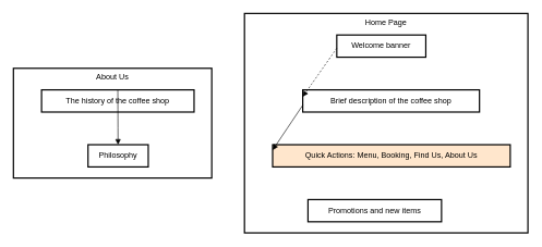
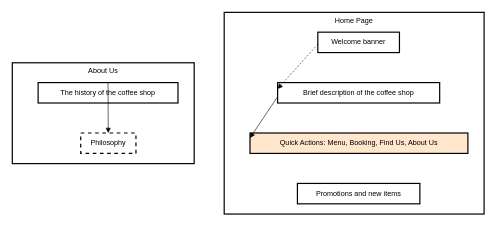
  <mxCell id="0" />
  <mxCell id="1" parent="0" />
  <mxCell id="2" value="About Us" style="whiteSpace=wrap;strokeWidth=2;verticalAlign=top;" vertex="1" parent="1"><mxGeometry y="104" width="303" height="168" as="geometry" x="20" /></mxCell>
- <mxCell id="3" value="Philosophy" style="whiteSpace=wrap;strokeWidth=2;" vertex="1" parent="2"><mxGeometry x="114" y="117" width="92" height="34" as="geometry" /></mxCell>
+ <mxCell id="3" value="Philosophy" style="whiteSpace=wrap;strokeWidth=2;dashed=1;" vertex="1" parent="2"><mxGeometry x="114" y="117" width="92" height="34" as="geometry" /></mxCell>
  <mxCell id="4" value="The history of the coffee shop" style="whiteSpace=wrap;strokeWidth=2;" vertex="1" parent="2"><mxGeometry x="43" y="33" width="233" height="34" as="geometry" /></mxCell>
  <mxCell id="5" value="" style="curved=1;startArrow=none;endArrow=block;exitX=0.5;exitY=-1.47;entryX=0.49;entryY=-2.47;" edge="1" parent="2" source="4" target="3"><mxGeometry relative="1" as="geometry"><Array as="points" /></mxGeometry></mxCell>
  <mxCell id="6" value="Home Page" style="whiteSpace=wrap;strokeWidth=2;verticalAlign=top;" vertex="1" parent="1"><mxGeometry x="373" width="433" height="336" as="geometry" y="20" /></mxCell>
  <mxCell id="7" value="Brief description of the coffee shop" style="whiteSpace=wrap;strokeWidth=2;" vertex="1" parent="6"><mxGeometry x="89" y="117" width="270" height="34" as="geometry" /></mxCell>
- <mxCell id="8" value="Welcome banner" style="whiteSpace=wrap;strokeWidth=2;" vertex="1" parent="6"><mxGeometry x="141" y="33" width="136" height="34" as="geometry" /></mxCell>
+ <mxCell id="8" value="Welcome banner" style="whiteSpace=wrap;strokeWidth=2;" vertex="1" parent="6"><mxGeometry x="156" y="33" width="136" height="34" as="geometry" /></mxCell>
  <mxCell id="9" value="Quick Actions: Menu, Booking, Find Us, About Us" style="whiteSpace=wrap;strokeWidth=2;fillColor=#ffe6cc;" vertex="1" parent="6"><mxGeometry x="43" y="201" width="363" height="34" as="geometry" /></mxCell>
- <mxCell id="10" value="Promotions and new items" style="whiteSpace=wrap;strokeWidth=2;" vertex="1" parent="6"><mxGeometry x="97" y="285" width="204" height="34" as="geometry" /></mxCell>
+ <mxCell id="10" value="Promotions and new items" style="whiteSpace=wrap;strokeWidth=2;" vertex="1" parent="6"><mxGeometry x="122" y="285" width="204" height="34" as="geometry" /></mxCell>
  <mxCell id="11" value="" style="curved=1;startArrow=none;endArrow=block;exitX=-2.09;exitY=1;entryX=-0.81;entryY=0;dashed=1;" edge="1" parent="6" source="8" target="7"><mxGeometry relative="1" as="geometry"><Array as="points" /></mxGeometry></mxCell>
  <mxCell id="12" value="" style="curved=1;startArrow=none;endArrow=block;exitX=-0.81;exitY=1;entryX=-0.47;entryY=0;" edge="1" parent="6" source="7" target="9"><mxGeometry relative="1" as="geometry"><Array as="points" /></mxGeometry></mxCell>
